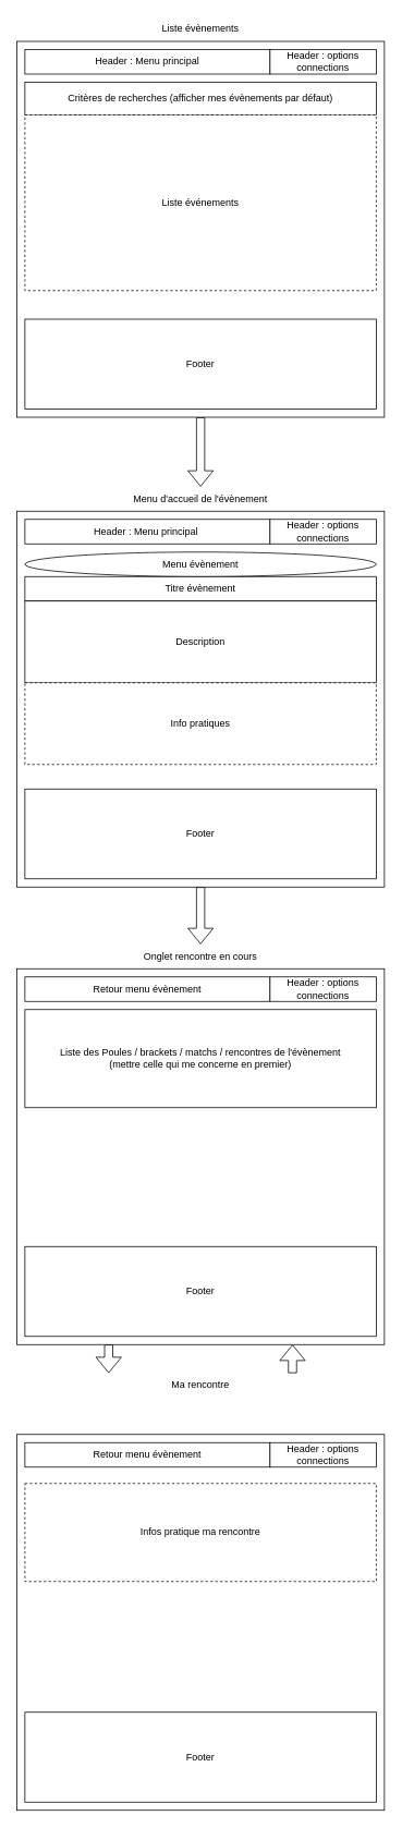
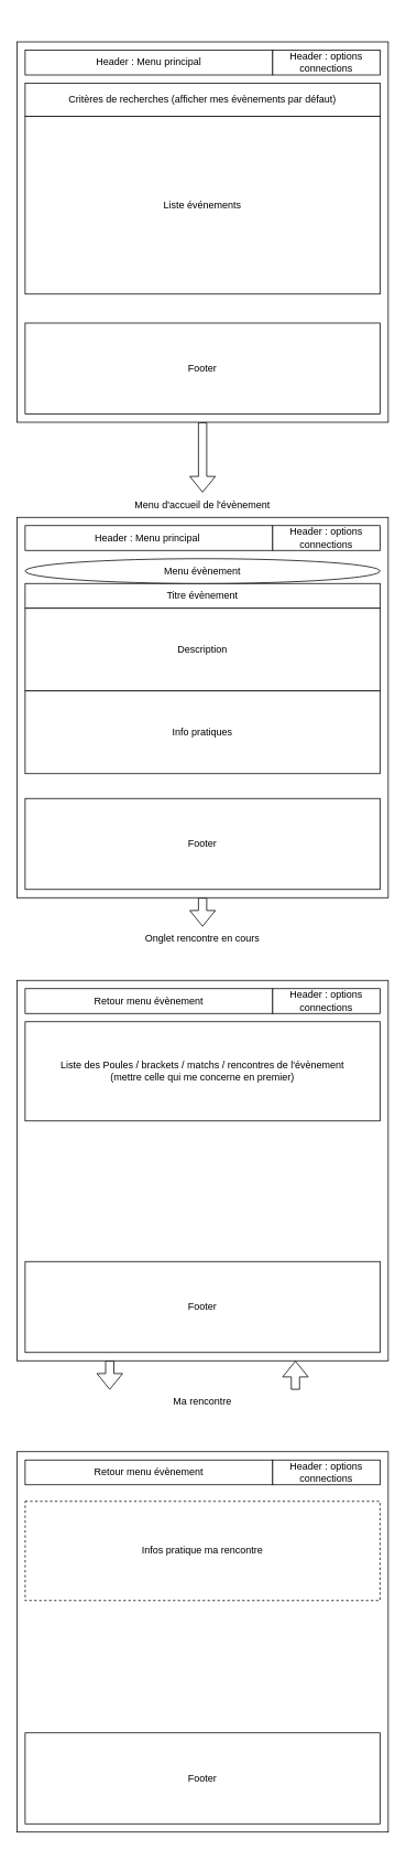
  <mxCell id="0" />
  <mxCell id="1" parent="0" />
  <mxCell id="2" style="edgeStyle=none;html=1;exitX=0.5;exitY=1;exitDx=0;exitDy=0;shape=flexArrow;" parent="1" source="3" target="11" edge="1"><mxGeometry relative="1" as="geometry" /></mxCell>
  <mxCell id="3" value="" style="rounded=0;whiteSpace=wrap;html=1;" parent="1" vertex="1"><mxGeometry x="20" y="50" width="450" height="460" as="geometry" /></mxCell>
  <mxCell id="4" value="Header : Menu principal" style="rounded=0;whiteSpace=wrap;html=1;" parent="1" vertex="1"><mxGeometry x="30" y="60" width="300" height="30" as="geometry" /></mxCell>
- <mxCell id="5" value="Liste évènements" style="text;html=1;strokeColor=none;fillColor=none;align=center;verticalAlign=middle;whiteSpace=wrap;rounded=0;" parent="1" vertex="1"><mxGeometry x="20" y="20" width="450" height="30" as="geometry" /></mxCell>
  <mxCell id="6" value="Critères de recherches (afficher mes évènements par défaut)" style="rounded=0;whiteSpace=wrap;html=1;" parent="1" vertex="1"><mxGeometry x="30" y="100" width="430" height="40" as="geometry" /></mxCell>
- <mxCell id="7" value="Liste événements" style="rounded=0;whiteSpace=wrap;html=1;dashed=1;" parent="1" vertex="1"><mxGeometry x="30" y="140" width="430" height="215" as="geometry" /></mxCell>
+ <mxCell id="7" value="Liste événements" style="rounded=0;whiteSpace=wrap;html=1;" parent="1" vertex="1"><mxGeometry x="30" y="140" width="430" height="215" as="geometry" /></mxCell>
  <mxCell id="8" style="edgeStyle=none;shape=flexArrow;html=1;exitX=0.5;exitY=1;exitDx=0;exitDy=0;" parent="1" source="9" target="16" edge="1"><mxGeometry relative="1" as="geometry" /></mxCell>
  <mxCell id="9" value="" style="rounded=0;whiteSpace=wrap;html=1;" parent="1" vertex="1"><mxGeometry x="20" y="625" width="450" height="460" as="geometry" /></mxCell>
  <mxCell id="10" value="Header : Menu principal&amp;nbsp;" style="rounded=0;whiteSpace=wrap;html=1;" parent="1" vertex="1"><mxGeometry x="30" y="635" width="300" height="30" as="geometry" /></mxCell>
  <mxCell id="11" value="Menu d'accueil de l'évènement" style="text;html=1;strokeColor=none;fillColor=none;align=center;verticalAlign=middle;whiteSpace=wrap;rounded=0;" parent="1" vertex="1"><mxGeometry x="20" y="595" width="450" height="30" as="geometry" /></mxCell>
  <mxCell id="12" value="Titre évènement" style="rounded=0;whiteSpace=wrap;html=1;" parent="1" vertex="1"><mxGeometry x="30" y="705" width="430" height="30" as="geometry" /></mxCell>
  <mxCell id="13" value="Description" style="rounded=0;whiteSpace=wrap;html=1;" parent="1" vertex="1"><mxGeometry x="30" y="735" width="430" height="100" as="geometry" /></mxCell>
  <mxCell id="14" style="edgeStyle=none;html=1;exitX=0.25;exitY=1;exitDx=0;exitDy=0;entryX=0.25;entryY=0;entryDx=0;entryDy=0;shape=flexArrow;" parent="1" source="15" target="22" edge="1"><mxGeometry relative="1" as="geometry" /></mxCell>
  <mxCell id="15" value="" style="rounded=0;whiteSpace=wrap;html=1;" parent="1" vertex="1"><mxGeometry x="20" y="1185" width="450" height="460" as="geometry" /></mxCell>
- <mxCell id="16" value="Onglet rencontre en cours" style="text;html=1;strokeColor=none;fillColor=none;align=center;verticalAlign=middle;whiteSpace=wrap;rounded=0;" parent="1" vertex="1"><mxGeometry x="20" y="1155" width="450" height="30" as="geometry" /></mxCell>
+ <mxCell id="16" value="Onglet rencontre en cours" style="text;html=1;strokeColor=none;fillColor=none;align=center;verticalAlign=middle;whiteSpace=wrap;rounded=0;" parent="1" vertex="1"><mxGeometry x="20" y="1120" width="450" height="30" as="geometry" /></mxCell>
  <mxCell id="17" value="Retour menu évènement" style="rounded=0;whiteSpace=wrap;html=1;" parent="1" vertex="1"><mxGeometry x="30" y="1195" width="300" height="30" as="geometry" /></mxCell>
  <mxCell id="18" value="Liste des Poules / brackets / matchs / rencontres de l'évènement&lt;br&gt;(mettre celle qui me concerne en premier)" style="rounded=0;whiteSpace=wrap;html=1;" parent="1" vertex="1"><mxGeometry x="30" y="1235" width="430" height="120" as="geometry" /></mxCell>
- <mxCell id="19" value="Info pratiques" style="rounded=0;whiteSpace=wrap;html=1;dashed=1;" parent="1" vertex="1"><mxGeometry x="30" y="835" width="430" height="100" as="geometry" /></mxCell>
+ <mxCell id="19" value="Info pratiques" style="rounded=0;whiteSpace=wrap;html=1;" parent="1" vertex="1"><mxGeometry x="30" y="835" width="430" height="100" as="geometry" /></mxCell>
  <mxCell id="20" value="" style="rounded=0;whiteSpace=wrap;html=1;" parent="1" vertex="1"><mxGeometry x="20" y="1755" width="450" height="460" as="geometry" /></mxCell>
  <mxCell id="21" style="edgeStyle=none;shape=flexArrow;html=1;exitX=0.75;exitY=0;exitDx=0;exitDy=0;entryX=0.75;entryY=1;entryDx=0;entryDy=0;" parent="1" source="22" target="15" edge="1"><mxGeometry relative="1" as="geometry" /></mxCell>
  <mxCell id="22" value="Ma rencontre" style="text;html=1;strokeColor=none;fillColor=none;align=center;verticalAlign=middle;whiteSpace=wrap;rounded=0;" parent="1" vertex="1"><mxGeometry x="20" y="1680" width="450" height="30" as="geometry" /></mxCell>
  <mxCell id="23" value="Infos pratique ma rencontre" style="rounded=0;whiteSpace=wrap;html=1;dashed=1;" parent="1" vertex="1"><mxGeometry x="30" y="1815" width="430" height="120" as="geometry" /></mxCell>
  <mxCell id="24" value="Menu évènement" style="ellipse;whiteSpace=wrap;html=1;" parent="1" vertex="1"><mxGeometry x="30" y="675" width="430" height="30" as="geometry" /></mxCell>
  <mxCell id="25" value="Retour menu évènement" style="rounded=0;whiteSpace=wrap;html=1;" parent="1" vertex="1"><mxGeometry x="30" y="1765" width="300" height="30" as="geometry" /></mxCell>
  <mxCell id="26" value="Header : options connections" style="rounded=0;whiteSpace=wrap;html=1;" vertex="1" parent="1"><mxGeometry x="330" y="60" width="130" height="30" as="geometry" /></mxCell>
  <mxCell id="27" value="Header : options connections" style="rounded=0;whiteSpace=wrap;html=1;" vertex="1" parent="1"><mxGeometry x="330" y="635" width="130" height="30" as="geometry" /></mxCell>
  <mxCell id="28" value="Header : options connections" style="rounded=0;whiteSpace=wrap;html=1;" vertex="1" parent="1"><mxGeometry x="330" y="1195" width="130" height="30" as="geometry" /></mxCell>
  <mxCell id="29" value="Header : options connections" style="rounded=0;whiteSpace=wrap;html=1;" vertex="1" parent="1"><mxGeometry x="330" y="1765" width="130" height="30" as="geometry" /></mxCell>
  <mxCell id="30" value="Footer" style="rounded=0;whiteSpace=wrap;html=1;" vertex="1" parent="1"><mxGeometry x="30" y="390" width="430" height="110" as="geometry" /></mxCell>
  <mxCell id="31" value="Footer" style="rounded=0;whiteSpace=wrap;html=1;" vertex="1" parent="1"><mxGeometry x="30" y="965" width="430" height="110" as="geometry" /></mxCell>
  <mxCell id="32" value="Footer" style="rounded=0;whiteSpace=wrap;html=1;" vertex="1" parent="1"><mxGeometry x="30" y="1525" width="430" height="110" as="geometry" /></mxCell>
  <mxCell id="33" value="Footer" style="rounded=0;whiteSpace=wrap;html=1;" vertex="1" parent="1"><mxGeometry x="30" y="2095" width="430" height="110" as="geometry" /></mxCell>
